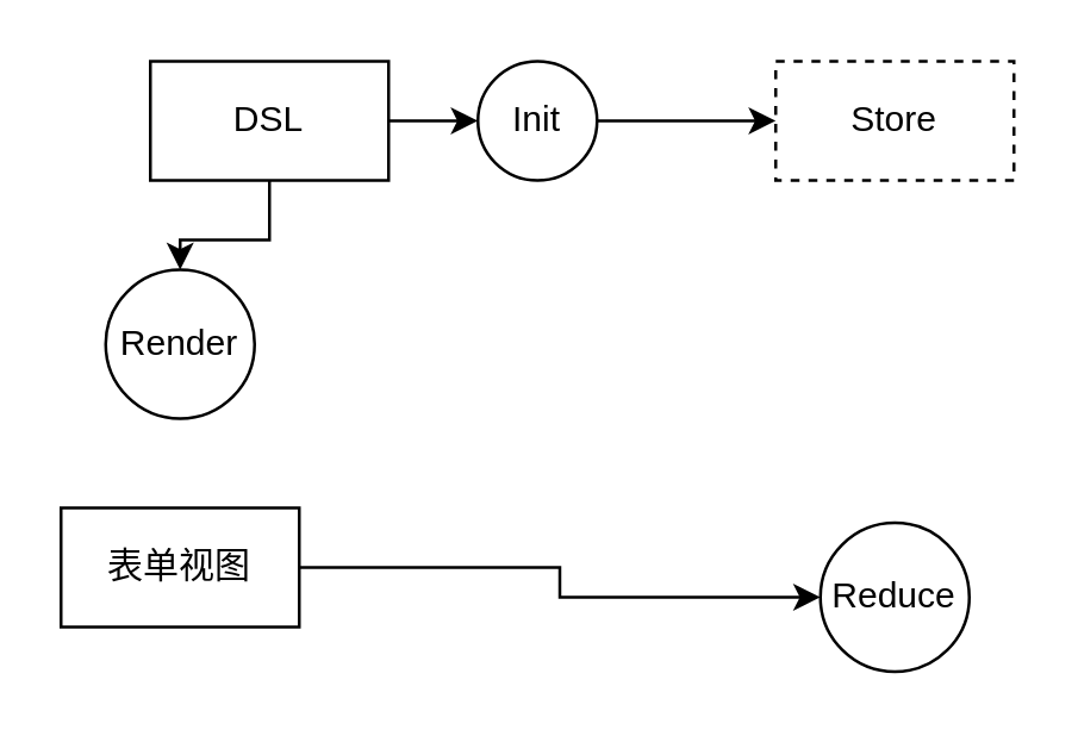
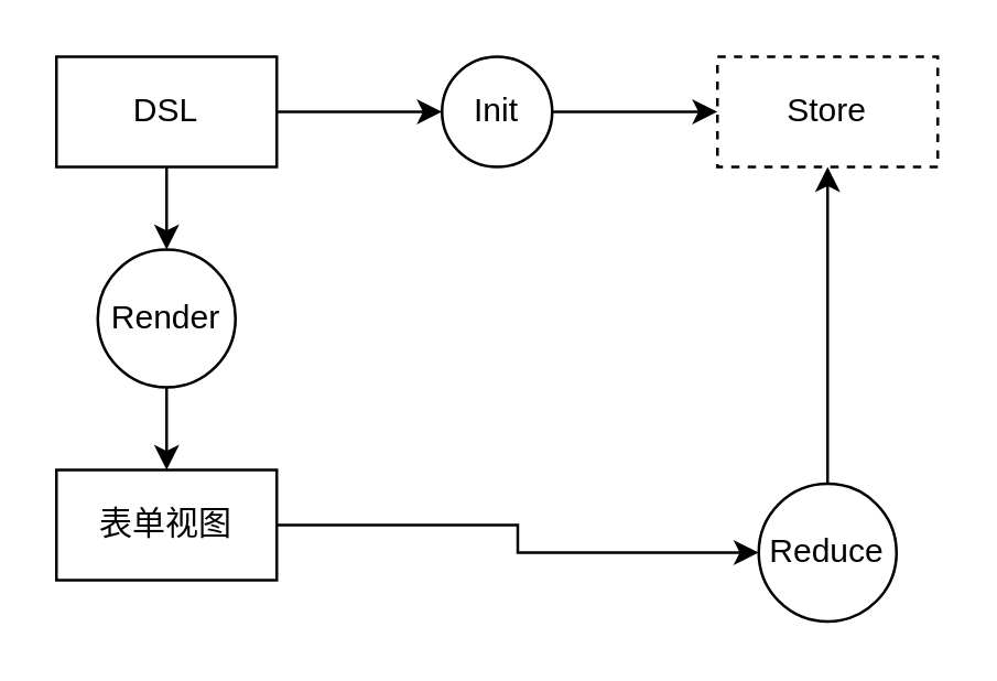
  <mxCell id="0" />
  <mxCell id="1" parent="0" />
  <mxCell id="2" value="" style="edgeStyle=orthogonalEdgeStyle;rounded=0;orthogonalLoop=1;jettySize=auto;html=1;" edge="1" parent="1" source="4" target="9"><mxGeometry relative="1" as="geometry" /></mxCell>
  <mxCell id="3" value="" style="edgeStyle=orthogonalEdgeStyle;rounded=0;orthogonalLoop=1;jettySize=auto;html=1;" edge="1" parent="1" source="4" target="7"><mxGeometry relative="1" as="geometry" /></mxCell>
- <mxCell id="4" value="DSL" style="rounded=0;whiteSpace=wrap;html=1;" vertex="1" parent="1"><mxGeometry x="50" y="20" width="80" height="40" as="geometry" /></mxCell>
+ <mxCell id="4" value="DSL" style="rounded=0;whiteSpace=wrap;html=1;" vertex="1" parent="1"><mxGeometry x="20" y="20" width="80" height="40" as="geometry" /></mxCell>
  <mxCell id="5" value="Store" style="rounded=0;whiteSpace=wrap;html=1;dashed=1;" vertex="1" parent="1"><mxGeometry x="260" y="20" width="80" height="40" as="geometry" /></mxCell>
  <mxCell id="6" value="" style="edgeStyle=orthogonalEdgeStyle;rounded=0;orthogonalLoop=1;jettySize=auto;html=1;" edge="1" parent="1" source="7" target="5"><mxGeometry relative="1" as="geometry" /></mxCell>
  <mxCell id="7" value="Init" style="ellipse;whiteSpace=wrap;html=1;aspect=fixed;" vertex="1" parent="1"><mxGeometry x="160" y="20" width="40" height="40" as="geometry" /></mxCell>
+ <mxCell id="8" value="" style="edgeStyle=orthogonalEdgeStyle;rounded=0;orthogonalLoop=1;jettySize=auto;html=1;" edge="1" parent="1" source="9" target="11"><mxGeometry relative="1" as="geometry" /></mxCell>
  <mxCell id="9" value="Render" style="ellipse;whiteSpace=wrap;html=1;aspect=fixed;" vertex="1" parent="1"><mxGeometry x="35" y="90" width="50" height="50" as="geometry" /></mxCell>
  <mxCell id="10" style="edgeStyle=orthogonalEdgeStyle;rounded=0;orthogonalLoop=1;jettySize=auto;html=1;entryX=0;entryY=0.5;entryDx=0;entryDy=0;" edge="1" parent="1" source="11" target="13"><mxGeometry relative="1" as="geometry" /></mxCell>
  <mxCell id="11" value="表单视图" style="rounded=0;whiteSpace=wrap;html=1;" vertex="1" parent="1"><mxGeometry x="20" y="170" width="80" height="40" as="geometry" /></mxCell>
+ <mxCell id="12" style="edgeStyle=orthogonalEdgeStyle;rounded=0;orthogonalLoop=1;jettySize=auto;html=1;entryX=0.5;entryY=1;entryDx=0;entryDy=0;" edge="1" parent="1" source="13" target="5"><mxGeometry relative="1" as="geometry" /></mxCell>
  <mxCell id="13" value="Reduce" style="ellipse;whiteSpace=wrap;html=1;aspect=fixed;" vertex="1" parent="1"><mxGeometry x="275" y="175" width="50" height="50" as="geometry" /></mxCell>
